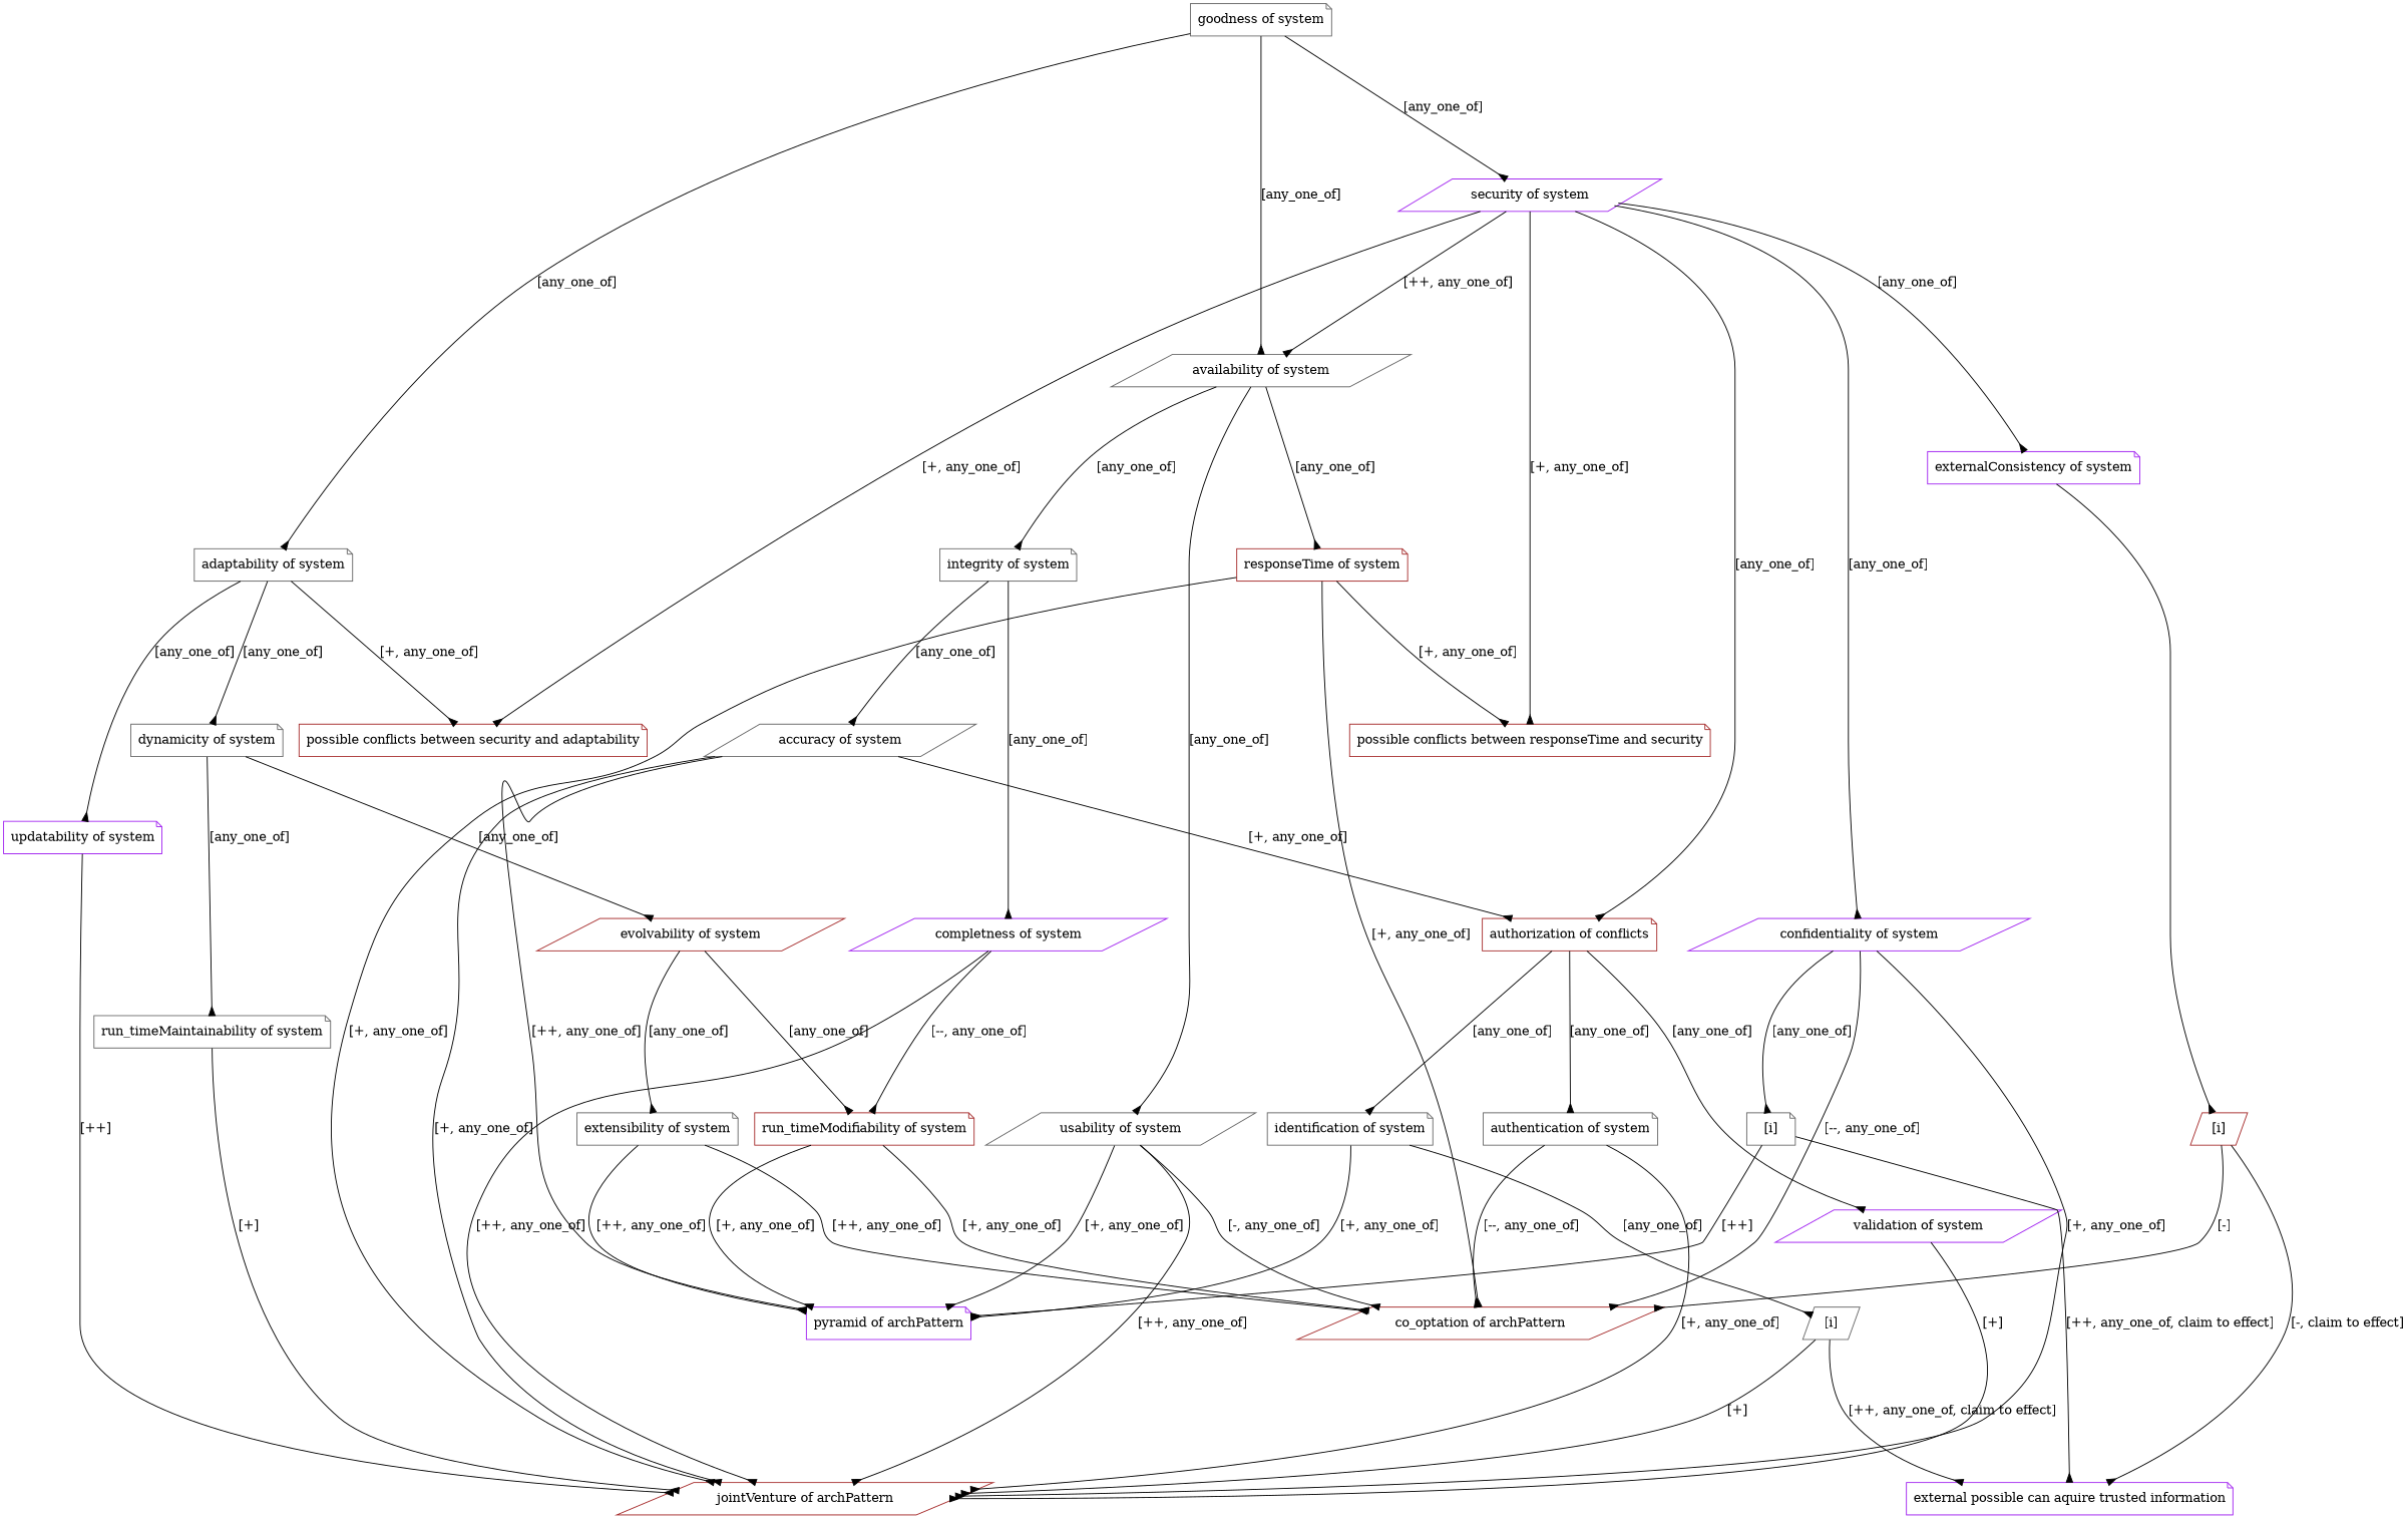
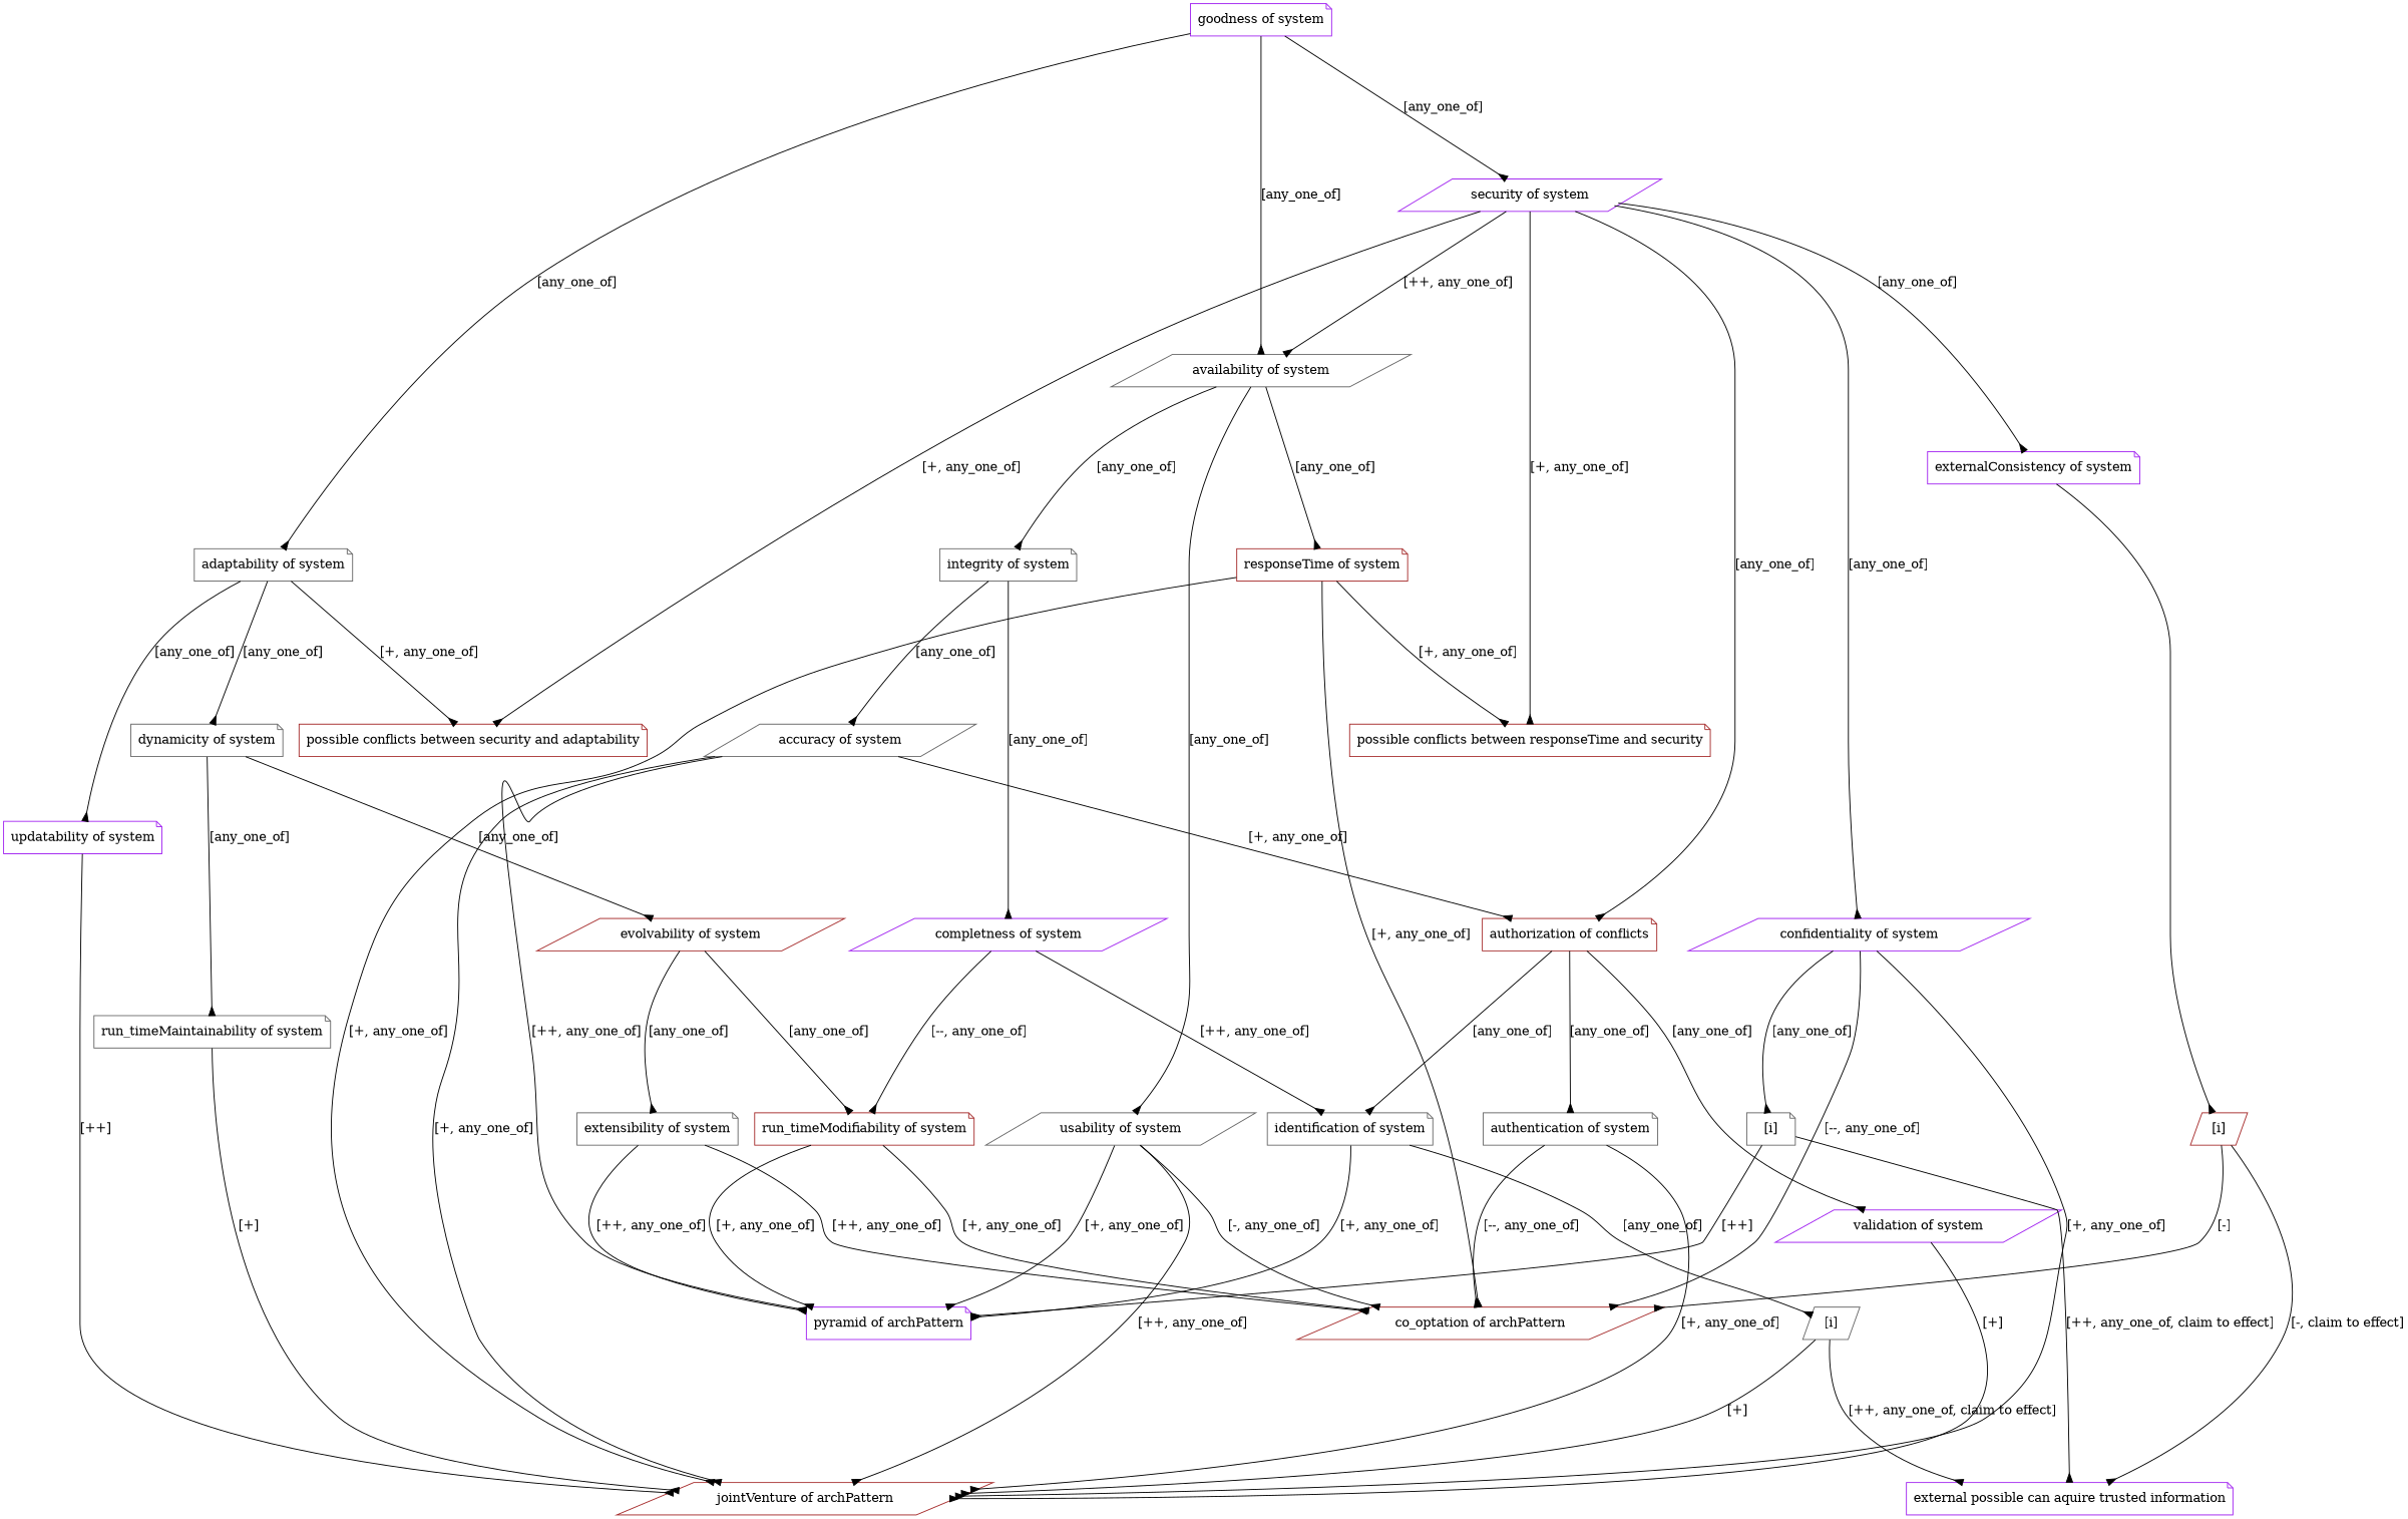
  digraph {
    ranksep=2.0
    node [color=gray40 shape=note]
    edge [arrowhead=inv]
-   "goodness of system"
+   "goodness of system" [color=purple]
    "availability of system" [shape=parallelogram]
    "security of system" [color=purple shape=parallelogram]
    "adaptability of system"
    "integrity of system"
    n6 [color=brown label="authorization of conflicts"]
    "dynamicity of system"
    "evolvability of system" [color=brown shape=parallelogram]
    "accuracy of system" [shape=parallelogram]
    "completness of system" [color=purple shape=parallelogram]
    "usability of system" [shape=parallelogram]
    "responseTime of system" [color=brown]
    "identification of system"
    "authentication of system"
    "validation of system" [color=purple shape=parallelogram]
    "confidentiality of system" [color=purple shape=parallelogram]
    "externalConsistency of system" [color=purple]
    "run_timeMaintainability of system"
    "run_timeModifiability of system" [color=brown]
    "extensibility of system"
    "updatability of system" [color=purple]
    "pyramid of archPattern" [color=purple]
    "jointVenture of archPattern" [color=brown shape=parallelogram]
    "co_optation of archPattern" [color=brown shape=parallelogram]
    n25 [color=purple label="external possible can aquire trusted information"]
    "possible conflicts between responseTime and security" [color=brown]
    "possible conflicts between security and adaptability" [color=brown]
    n28 [label="[i]" shape=parallelogram]
    n29 [label="[i]"]
    n30 [color=brown label="[i]" shape=parallelogram]
    subgraph sub_1 {
      label=global
      style=filled
      "goodness of system"
      "availability of system"
      "security of system"
      "adaptability of system"
      "integrity of system"
      n6
      "dynamicity of system"
      "evolvability of system"
      "accuracy of system"
      "completness of system"
      "usability of system"
      "responseTime of system"
      "identification of system"
      "authentication of system"
      "validation of system"
      "confidentiality of system"
      "externalConsistency of system"
      "run_timeMaintainability of system"
      "run_timeModifiability of system"
      "extensibility of system"
      "updatability of system"
      "pyramid of archPattern"
      "jointVenture of archPattern"
      "co_optation of archPattern"
      n25
      "possible conflicts between responseTime and security"
      "possible conflicts between security and adaptability"
      n28
      n29
      n30
    }
    "goodness of system" -> "availability of system" [label="[any_one_of]"]
    "goodness of system" -> "security of system" [label="[any_one_of]"]
    "goodness of system" -> "adaptability of system" [label="[any_one_of]"]
    "availability of system" -> "integrity of system" [label="[any_one_of]"]
    "availability of system" -> "usability of system" [label="[any_one_of]"]
    "availability of system" -> "responseTime of system" [label="[any_one_of]"]
    "security of system" -> "availability of system" [label="[++, any_one_of]"]
    "security of system" -> n6 [label="[any_one_of]"]
    "security of system" -> "confidentiality of system" [label="[any_one_of]"]
    "security of system" -> "externalConsistency of system" [label="[any_one_of]"]
    "security of system" -> "possible conflicts between responseTime and security" [label="[+, any_one_of]"]
    "security of system" -> "possible conflicts between security and adaptability" [label="[+, any_one_of]"]
    "adaptability of system" -> "dynamicity of system" [label="[any_one_of]"]
    "adaptability of system" -> "updatability of system" [label="[any_one_of]"]
    "adaptability of system" -> "possible conflicts between security and adaptability" [label="[+, any_one_of]"]
    "integrity of system" -> "accuracy of system" [label="[any_one_of]"]
    "integrity of system" -> "completness of system" [label="[any_one_of]"]
    n6 -> "identification of system" [label="[any_one_of]"]
    n6 -> "authentication of system" [label="[any_one_of]"]
    n6 -> "validation of system" [label="[any_one_of]"]
    "dynamicity of system" -> "evolvability of system" [label="[any_one_of]"]
    "dynamicity of system" -> "run_timeMaintainability of system" [label="[any_one_of]"]
    "evolvability of system" -> "run_timeModifiability of system" [label="[any_one_of]"]
    "evolvability of system" -> "extensibility of system" [label="[any_one_of]"]
    "accuracy of system" -> n6 [label="[+, any_one_of]"]
    "accuracy of system" -> "pyramid of archPattern" [label="[++, any_one_of]"]
    "accuracy of system" -> "jointVenture of archPattern" [label="[+, any_one_of]"]
    "completness of system" -> "run_timeModifiability of system" [label="[--, any_one_of]"]
-   "completness of system" -> "jointVenture of archPattern" [label="[++, any_one_of]"]
+   "completness of system" -> "identification of system" [label="[++, any_one_of]"]
    "usability of system" -> "pyramid of archPattern" [label="[+, any_one_of]"]
    "usability of system" -> "jointVenture of archPattern" [label="[++, any_one_of]"]
    "usability of system" -> "co_optation of archPattern" [label="[-, any_one_of]"]
    "responseTime of system" -> "jointVenture of archPattern" [label="[+, any_one_of]"]
    "responseTime of system" -> "co_optation of archPattern" [label="[+, any_one_of]"]
    "responseTime of system" -> "possible conflicts between responseTime and security" [label="[+, any_one_of]"]
    "identification of system" -> "pyramid of archPattern" [label="[+, any_one_of]"]
    "identification of system" -> n28 [label="[any_one_of]"]
    "authentication of system" -> "jointVenture of archPattern" [label="[+, any_one_of]"]
    "authentication of system" -> "co_optation of archPattern" [label="[--, any_one_of]"]
    "validation of system" -> "jointVenture of archPattern" [label="[+]"]
    "confidentiality of system" -> "jointVenture of archPattern" [label="[+, any_one_of]"]
    "confidentiality of system" -> "co_optation of archPattern" [label="[--, any_one_of]"]
    "confidentiality of system" -> n29 [label="[any_one_of]"]
    "externalConsistency of system" -> n30
    "run_timeMaintainability of system" -> "jointVenture of archPattern" [label="[+]"]
    "run_timeModifiability of system" -> "pyramid of archPattern" [label="[+, any_one_of]"]
    "run_timeModifiability of system" -> "co_optation of archPattern" [label="[+, any_one_of]"]
    "extensibility of system" -> "pyramid of archPattern" [label="[++, any_one_of]"]
    "extensibility of system" -> "co_optation of archPattern" [label="[++, any_one_of]"]
    "updatability of system" -> "jointVenture of archPattern" [label="[++]"]
    n28 -> "jointVenture of archPattern" [label="[+]"]
    n28 -> n25 [label="[++, any_one_of, claim to effect]"]
    n29 -> "pyramid of archPattern" [label="[++]"]
    n29 -> n25 [label="[++, any_one_of, claim to effect]"]
    n30 -> "co_optation of archPattern" [label="[-]"]
    n30 -> n25 [label="[-, claim to effect]"]
  }
